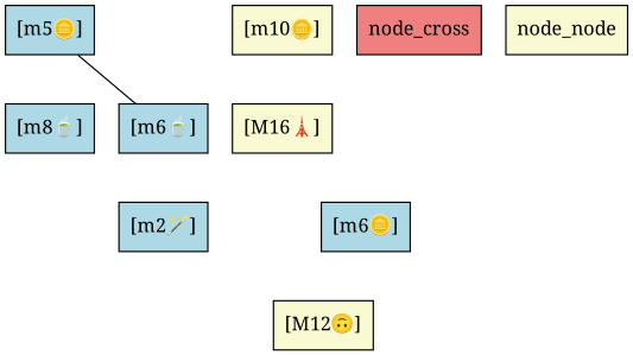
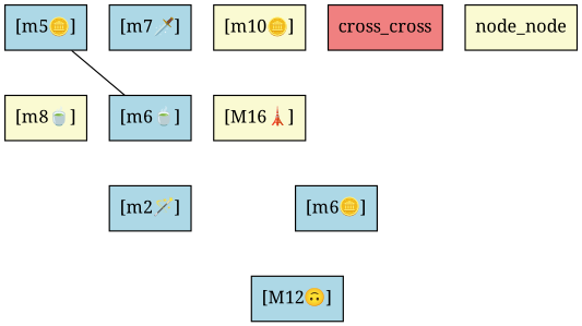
  digraph {
    fontname="Noto Serif"
    node [fillcolor=lightblue fontname="Noto Serif" shape=rectangle style=filled]
    edge [fontname="Noto Serif" style=invis]
    "[m6🍵]"
    "[m5🪙]"
    "[m2🪄]"
-   "[m8🍵]"
+   "[m8🍵]" [fillcolor=lightgoldenrodyellow]
+   "[m7🗡️]"
    "[M16🗼]" [fillcolor=lightgoldenrodyellow]
-   "[M12🙃]" [fillcolor=lightgoldenrodyellow]
+   "[M12🙃]"
    "[m6🪙]"
    "[m10🪙]" [fillcolor=lightgoldenrodyellow]
-   node_cross [fillcolor=lightcoral]
+   node_cross [fillcolor=lightcoral label=cross_cross]
    n11 [fillcolor=lightgoldenrodyellow label=node_node]
    subgraph sub_1 {
      "[m6🍵]"
      "[m5🪙]"
      "[m2🪄]"
      "[m8🍵]"
+     "[m7🗡️]"
      "[M16🗼]"
      "[M12🙃]"
      "[m6🪙]"
      "[m10🪙]"
    }
    subgraph sub_2 {
      rank=same
      "[m6🍵]"
      "[m8🍵]"
      "[M16🗼]"
    }
    "[m6🍵]" -> "[m2🪄]"
    "[m6🍵]" -> "[M16🗼]"
    "[m5🪙]" -> "[m6🍵]" [constraint=false dir=none style=solid]
    "[m8🍵]" -> "[m6🍵]"
+   "[m7🗡️]" -> "[m6🍵]"
    "[M16🗼]" -> "[M12🙃]" [minlen=2]
    "[m6🪙]" -> "[M12🙃]"
  }
